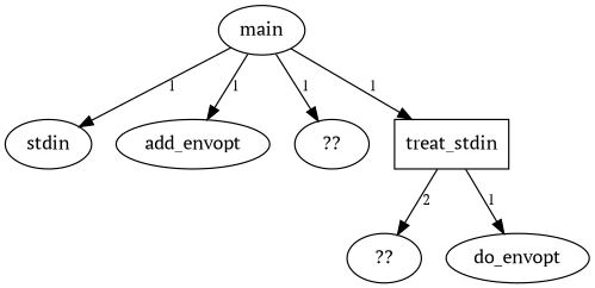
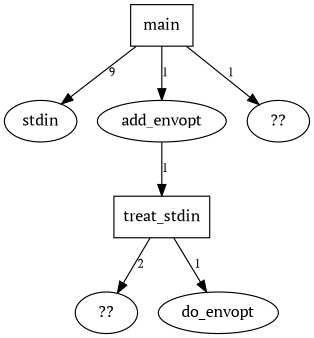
  digraph {
    fontname="PT Serif"
    node [fontname="PT Serif" shape=ellipse]
    edge [fontname="PT Serif" fontsize=10]
-   n1 [label=main]
+   n1 [label=main shape=rectangle]
    n2 [label=stdin]
    n3 [label=add_envopt]
    n4 [label="??"]
    n5 [label=treat_stdin shape=rectangle]
    n6 [label="??"]
    n7 [label=do_envopt]
-   n1 -> n2 [label="1 "]
+   n1 -> n2 [label="9 "]
    n1 -> n3 [label="1 "]
    n1 -> n4 [label="1 "]
-   n1 -> n5 [label="1 "]
+   n3 -> n5 [label="1 "]
    n5 -> n6 [label="2 "]
    n5 -> n7 [label="1 "]
  }
